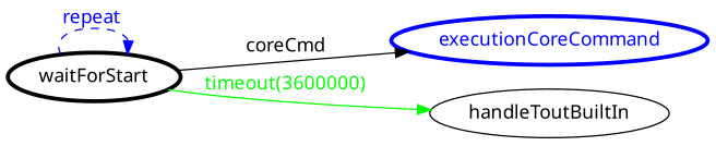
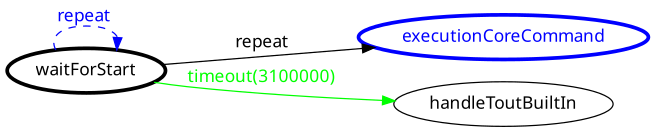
  digraph {
    fontname="Noto Sans"
    rankdir=LR
    node [fontname="Noto Sans" penwidth=3]
    edge [fontname="Noto Sans"]
    waitForStart [color=black fontcolor=black]
    executionCoreCommand [color=blue fontcolor=blue]
    handleToutBuiltIn [penwidth=""]
    waitForStart -> waitForStart [color=blue fontcolor=blue label="repeat " style=dashed]
-   waitForStart -> executionCoreCommand [color=black fontcolor=black label=coreCmd]
-   waitForStart -> handleToutBuiltIn [color=green fontcolor=green label="timeout(3600000)"]
+   waitForStart -> executionCoreCommand [color=black fontcolor=black label=repeat]
+   waitForStart -> handleToutBuiltIn [color=green fontcolor=green label="timeout(3100000)"]
  }
